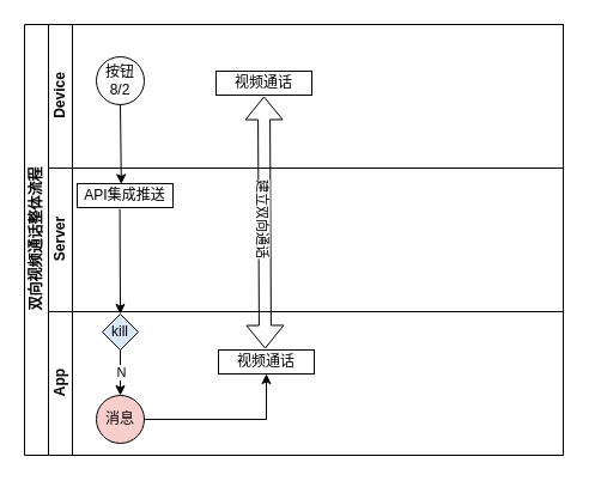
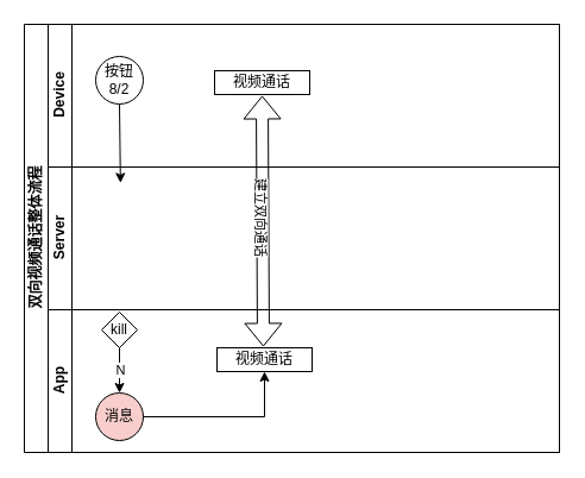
  <mxCell id="0" />
  <mxCell id="1" parent="0" />
  <mxCell id="2" value="双向视频通话整体流程" style="swimlane;html=1;childLayout=stackLayout;resizeParent=1;resizeParentMax=0;horizontal=0;startSize=20;horizontalStack=0;" parent="1" vertex="1"><mxGeometry x="20" y="20" width="450" height="360" as="geometry" /></mxCell>
  <mxCell id="3" value="Device" style="swimlane;html=1;startSize=20;horizontal=0;" parent="2" vertex="1"><mxGeometry x="20" width="430" height="120" as="geometry" /></mxCell>
  <mxCell id="4" value="按钮8/2" style="ellipse;whiteSpace=wrap;html=1;" parent="3" vertex="1"><mxGeometry x="40" y="27" width="40" height="40" as="geometry" /></mxCell>
  <mxCell id="5" value="视频通话" style="rounded=0;whiteSpace=wrap;html=1;fontFamily=Helvetica;fontSize=12;fontColor=#000000;align=center;" vertex="1" parent="3"><mxGeometry x="140" y="39" width="80" height="20" as="geometry" /></mxCell>
  <mxCell id="6" value="Server" style="swimlane;html=1;startSize=20;horizontal=0;" parent="2" vertex="1"><mxGeometry x="20" y="120" width="430" height="120" as="geometry" /></mxCell>
- <mxCell id="7" value="API集成推送" style="rounded=0;whiteSpace=wrap;html=1;fontFamily=Helvetica;fontSize=12;fontColor=#000000;align=center;" parent="6" vertex="1"><mxGeometry x="24" y="13" width="80" height="20" as="geometry" /></mxCell>
  <mxCell id="8" value="App" style="swimlane;html=1;startSize=20;horizontal=0;" parent="2" vertex="1"><mxGeometry x="20" y="240" width="430" height="120" as="geometry" /></mxCell>
  <mxCell id="9" value="视频通话" style="rounded=0;whiteSpace=wrap;html=1;fontFamily=Helvetica;fontSize=12;fontColor=#000000;align=center;" parent="8" vertex="1"><mxGeometry x="142" y="32" width="80" height="20" as="geometry" /></mxCell>
  <mxCell id="10" value="" style="shape=flexArrow;endArrow=classic;startArrow=classic;html=1;rounded=0;entryX=0.5;entryY=1;entryDx=0;entryDy=0;exitX=0.5;exitY=0;exitDx=0;exitDy=0;" edge="1" parent="8"><mxGeometry width="100" height="100" relative="1" as="geometry"><mxPoint x="181" y="31" as="sourcePoint" /><mxPoint x="180" y="-180" as="targetPoint" /></mxGeometry></mxCell>
  <mxCell id="11" value="建立双向通话" style="edgeLabel;html=1;align=center;verticalAlign=middle;resizable=0;points=[];rotation=90;" vertex="1" connectable="0" parent="10"><mxGeometry x="0.029" relative="1" as="geometry"><mxPoint as="offset" /></mxGeometry></mxCell>
  <mxCell id="12" value="消息" style="ellipse;whiteSpace=wrap;html=1;fillColor=#f8cecc;" vertex="1" parent="8"><mxGeometry x="40" y="70" width="40" height="40" as="geometry" /></mxCell>
  <mxCell id="13" value="" style="endArrow=classic;html=1;rounded=0;exitX=1;exitY=0.5;exitDx=0;exitDy=0;entryX=0.5;entryY=1;entryDx=0;entryDy=0;" edge="1" parent="8" source="12" target="9"><mxGeometry width="50" height="50" relative="1" as="geometry"><mxPoint x="90" y="100" as="sourcePoint" /><mxPoint x="140" y="50" as="targetPoint" /><Array as="points"><mxPoint x="182" y="90" /></Array></mxGeometry></mxCell>
- <mxCell id="14" value="kill" style="rhombus;whiteSpace=wrap;html=1;fillColor=#dae8fc;" vertex="1" parent="8"><mxGeometry x="45" y="2" width="30" height="30" as="geometry" /></mxCell>
+ <mxCell id="14" value="kill" style="rhombus;whiteSpace=wrap;html=1;" vertex="1" parent="8"><mxGeometry x="45" y="2" width="30" height="30" as="geometry" /></mxCell>
  <mxCell id="15" value="" style="endArrow=classic;html=1;rounded=0;exitX=0.5;exitY=1;exitDx=0;exitDy=0;entryX=0.5;entryY=0;entryDx=0;entryDy=0;" edge="1" parent="8" source="14" target="12"><mxGeometry width="50" height="50" relative="1" as="geometry"><mxPoint x="70" y="70" as="sourcePoint" /><mxPoint x="120" y="20" as="targetPoint" /></mxGeometry></mxCell>
  <mxCell id="16" value="N" style="edgeLabel;html=1;align=center;verticalAlign=middle;resizable=0;points=[];" vertex="1" connectable="0" parent="15"><mxGeometry x="-0.038" relative="1" as="geometry"><mxPoint as="offset" /></mxGeometry></mxCell>
  <mxCell id="17" value="" style="endArrow=classic;html=1;rounded=0;exitX=0.5;exitY=1;exitDx=0;exitDy=0;entryX=0.373;entryY=0.019;entryDx=0;entryDy=0;entryPerimeter=0;" edge="1" parent="2" source="4"><mxGeometry width="50" height="50" relative="1" as="geometry"><mxPoint x="100" y="108" as="sourcePoint" /><mxPoint x="80.84" y="133.38" as="targetPoint" /></mxGeometry></mxCell>
- <mxCell id="18" value="" style="endArrow=classic;html=1;rounded=0;exitX=0.445;exitY=1.064;exitDx=0;exitDy=0;entryX=0.5;entryY=0;entryDx=0;entryDy=0;exitPerimeter=0;" edge="1" parent="2" source="7" target="14"><mxGeometry width="50" height="50" relative="1" as="geometry"><mxPoint x="70" y="230" as="sourcePoint" /><mxPoint x="120" y="180" as="targetPoint" /></mxGeometry></mxCell>
